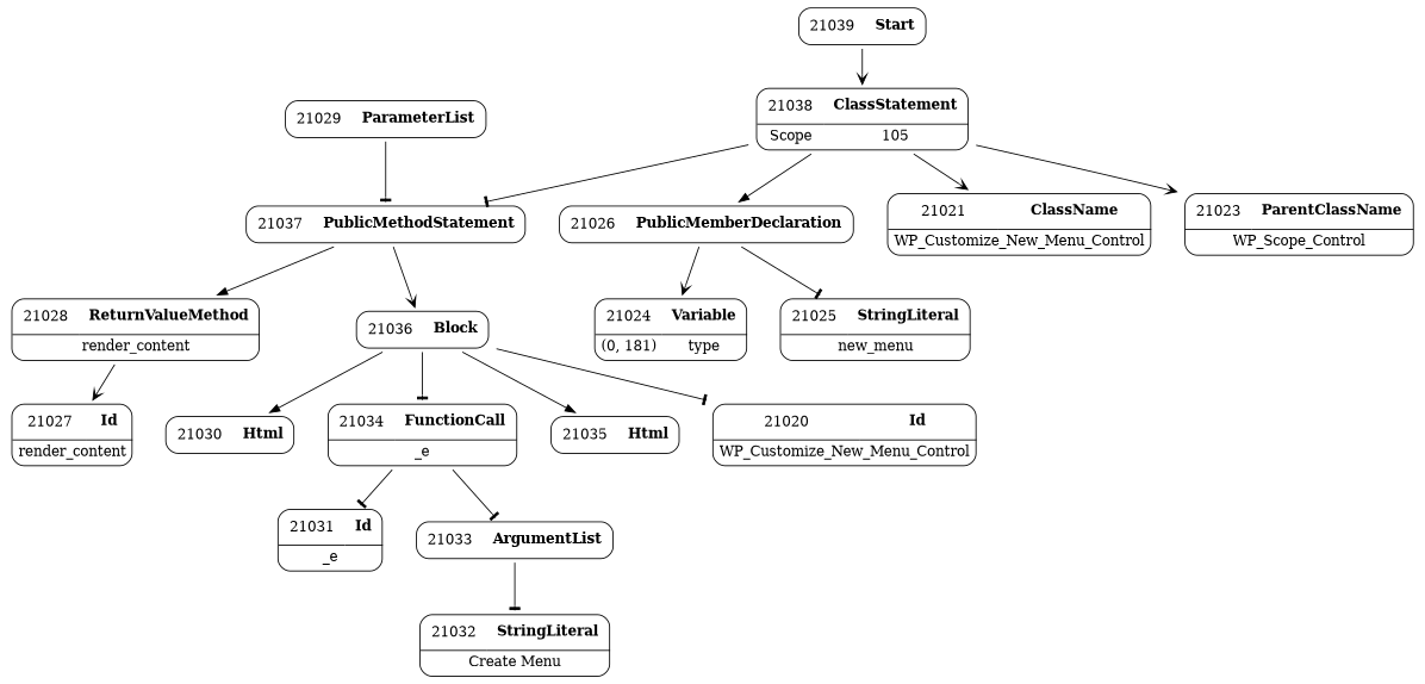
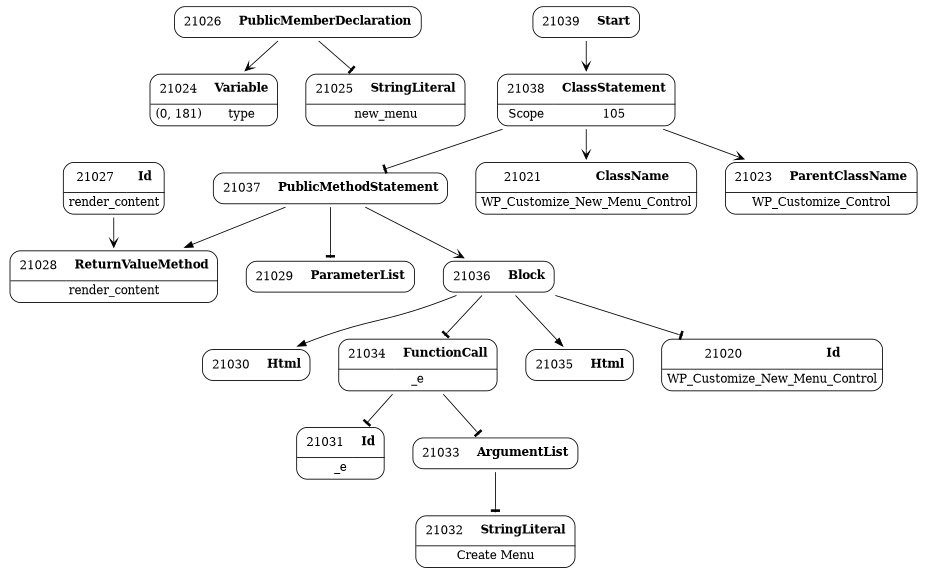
  digraph {
    node [shape=none]
    edge [arrowhead=tee weight=2]
    n1 [label=<<TABLE border='1' cellspacing='0' cellpadding='10' style='rounded' ><TR><TD border='0'>21024</TD><TD border='0'><B>Variable</B></TD></TR><HR/><TR><TD border='0' cellpadding='5'>(0, 181)</TD><TD border='0' cellpadding='5'>type</TD></TR></TABLE>>]
    n2 [label=<<TABLE border='1' cellspacing='0' cellpadding='10' style='rounded' ><TR><TD border='0'>21025</TD><TD border='0'><B>StringLiteral</B></TD></TR><HR/><TR><TD border='0' cellpadding='5' colspan='2'>new_menu</TD></TR></TABLE>>]
    n3 [label=<<TABLE border='1' cellspacing='0' cellpadding='10' style='rounded' ><TR><TD border='0'>21026</TD><TD border='0'><B>PublicMemberDeclaration</B></TD></TR></TABLE>>]
    n4 [label=<<TABLE border='1' cellspacing='0' cellpadding='10' style='rounded' ><TR><TD border='0'>21027</TD><TD border='0'><B>Id</B></TD></TR><HR/><TR><TD border='0' cellpadding='5' colspan='2'>render_content</TD></TR></TABLE>>]
    n5 [label=<<TABLE border='1' cellspacing='0' cellpadding='10' style='rounded' ><TR><TD border='0'>21028</TD><TD border='0'><B>ReturnValueMethod</B></TD></TR><HR/><TR><TD border='0' cellpadding='5' colspan='2'>render_content</TD></TR></TABLE>>]
    n6 [label=<<TABLE border='1' cellspacing='0' cellpadding='10' style='rounded' ><TR><TD border='0'>21029</TD><TD border='0'><B>ParameterList</B></TD></TR></TABLE>>]
    n7 [label=<<TABLE border='1' cellspacing='0' cellpadding='10' style='rounded' ><TR><TD border='0'>21030</TD><TD border='0'><B>Html</B></TD></TR></TABLE>>]
    n8 [label=<<TABLE border='1' cellspacing='0' cellpadding='10' style='rounded' ><TR><TD border='0'>21031</TD><TD border='0'><B>Id</B></TD></TR><HR/><TR><TD border='0' cellpadding='5' colspan='2'>_e</TD></TR></TABLE>>]
    n9 [label=<<TABLE border='1' cellspacing='0' cellpadding='10' style='rounded' ><TR><TD border='0'>21032</TD><TD border='0'><B>StringLiteral</B></TD></TR><HR/><TR><TD border='0' cellpadding='5' colspan='2'>Create Menu</TD></TR></TABLE>>]
    n10 [label=<<TABLE border='1' cellspacing='0' cellpadding='10' style='rounded' ><TR><TD border='0'>21033</TD><TD border='0'><B>ArgumentList</B></TD></TR></TABLE>>]
    n11 [label=<<TABLE border='1' cellspacing='0' cellpadding='10' style='rounded' ><TR><TD border='0'>21034</TD><TD border='0'><B>FunctionCall</B></TD></TR><HR/><TR><TD border='0' cellpadding='5' colspan='2'>_e</TD></TR></TABLE>>]
    n12 [label=<<TABLE border='1' cellspacing='0' cellpadding='10' style='rounded' ><TR><TD border='0'>21035</TD><TD border='0'><B>Html</B></TD></TR></TABLE>>]
    n13 [label=<<TABLE border='1' cellspacing='0' cellpadding='10' style='rounded' ><TR><TD border='0'>21036</TD><TD border='0'><B>Block</B></TD></TR></TABLE>>]
    n14 [label=<<TABLE border='1' cellspacing='0' cellpadding='10' style='rounded' ><TR><TD border='0'>21020</TD><TD border='0'><B>Id</B></TD></TR><HR/><TR><TD border='0' cellpadding='5' colspan='2'>WP_Customize_New_Menu_Control</TD></TR></TABLE>>]
    n15 [label=<<TABLE border='1' cellspacing='0' cellpadding='10' style='rounded' ><TR><TD border='0'>21037</TD><TD border='0'><B>PublicMethodStatement</B></TD></TR></TABLE>>]
    n16 [label=<<TABLE border='1' cellspacing='0' cellpadding='10' style='rounded' ><TR><TD border='0'>21038</TD><TD border='0'><B>ClassStatement</B></TD></TR><HR/><TR><TD border='0' cellpadding='5'>Scope</TD><TD border='0' cellpadding='5'>105</TD></TR></TABLE>>]
    n17 [label=<<TABLE border='1' cellspacing='0' cellpadding='10' style='rounded' ><TR><TD border='0'>21021</TD><TD border='0'><B>ClassName</B></TD></TR><HR/><TR><TD border='0' cellpadding='5' colspan='2'>WP_Customize_New_Menu_Control</TD></TR></TABLE>>]
-   n18 [label=<<TABLE border='1' cellspacing='0' cellpadding='10' style='rounded' ><TR><TD border='0'>21023</TD><TD border='0'><B>ParentClassName</B></TD></TR><HR/><TR><TD border='0' cellpadding='5' colspan='2'>WP_Scope_Control</TD></TR></TABLE>>]
+   n18 [label=<<TABLE border='1' cellspacing='0' cellpadding='10' style='rounded' ><TR><TD border='0'>21023</TD><TD border='0'><B>ParentClassName</B></TD></TR><HR/><TR><TD border='0' cellpadding='5' colspan='2'>WP_Customize_Control</TD></TR></TABLE>>]
    n19 [label=<<TABLE border='1' cellspacing='0' cellpadding='10' style='rounded' ><TR><TD border='0'>21039</TD><TD border='0'><B>Start</B></TD></TR></TABLE>>]
    n3 -> n1 [arrowhead=vee]
    n3 -> n2
-   n5 -> n4 [arrowhead=vee]
+   n4 -> n5 [arrowhead=vee]
    n10 -> n9
    n11 -> n8
    n11 -> n10
    n13 -> n7 [arrowhead=normal]
    n13 -> n11
    n13 -> n12 [arrowhead=normal]
    n13 -> n14
    n15 -> n5 [arrowhead=normal]
-   n6 -> n15
+   n15 -> n6
    n15 -> n13 [arrowhead=vee]
-   n16 -> n3 [arrowhead=normal]
    n16 -> n15
    n16 -> n17 [arrowhead=vee]
    n16 -> n18 [arrowhead=vee]
    n19 -> n16 [arrowhead=vee]
  }
